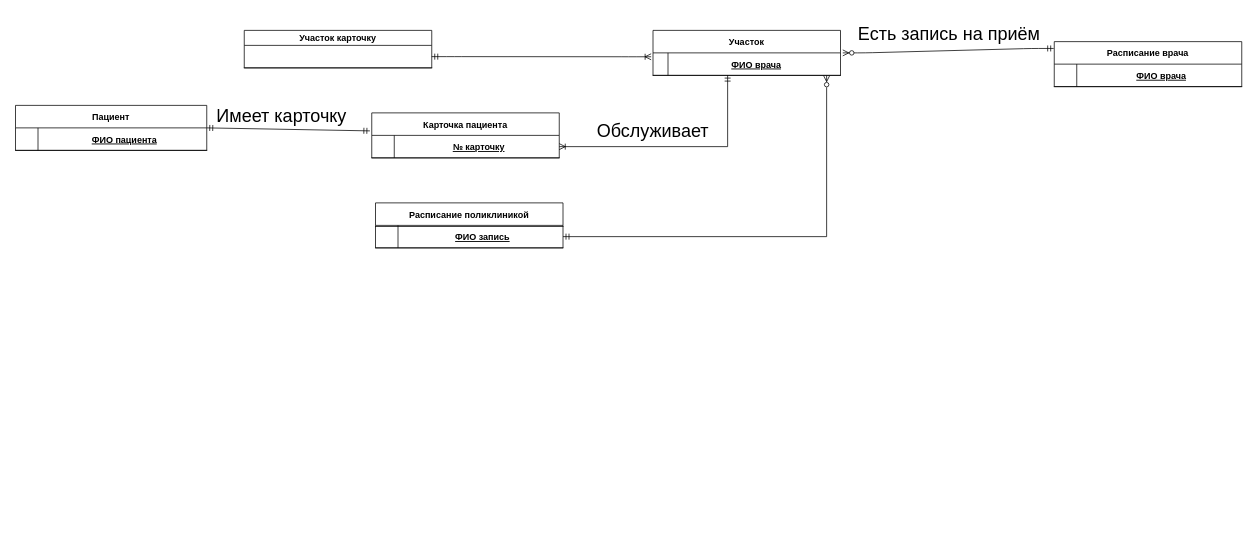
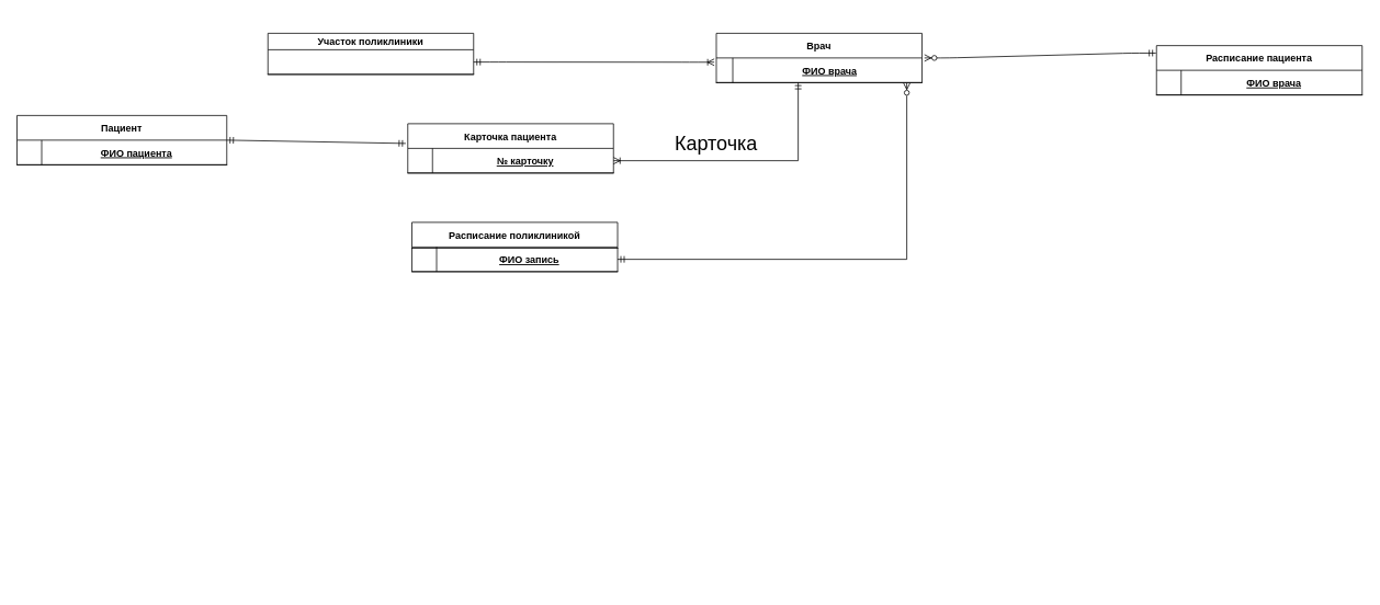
  <mxCell id="0" />
  <mxCell id="1" parent="0" />
  <mxCell id="2" value="" style="edgeStyle=entityRelationEdgeStyle;endArrow=ERoneToMany;startArrow=ERmandOne;endFill=0;startFill=0;entryX=-0.01;entryY=0.173;entryDx=0;entryDy=0;entryPerimeter=0;" parent="1" source="5" target="30" edge="1"><mxGeometry width="100" height="100" relative="1" as="geometry"><mxPoint x="785" y="720" as="sourcePoint" /><mxPoint x="885" y="620" as="targetPoint" /></mxGeometry></mxCell>
  <mxCell id="3" value="" style="edgeStyle=entityRelationEdgeStyle;endArrow=ERzeroToMany;startArrow=ERmandOne;endFill=1;startFill=0;entryX=1.012;entryY=0;entryDx=0;entryDy=0;entryPerimeter=0;exitX=-0.003;exitY=0.152;exitDx=0;exitDy=0;exitPerimeter=0;" parent="1" source="39" target="30" edge="1"><mxGeometry width="100" height="100" relative="1" as="geometry"><mxPoint x="1310" y="250" as="sourcePoint" /><mxPoint x="1275" y="190" as="targetPoint" /></mxGeometry></mxCell>
- <mxCell id="4" value="Участок карточку" style="shape=table;startSize=20;container=1;collapsible=1;childLayout=tableLayout;fixedRows=1;rowLines=0;fontStyle=1;align=center;resizeLast=1;" parent="1" vertex="1"><mxGeometry x="325" y="40" width="250" height="50" as="geometry" /></mxCell>
+ <mxCell id="4" value="Участок поликлиники" style="shape=table;startSize=20;container=1;collapsible=1;childLayout=tableLayout;fixedRows=1;rowLines=0;fontStyle=1;align=center;resizeLast=1;" parent="1" vertex="1"><mxGeometry x="325" y="40" width="250" height="50" as="geometry" /></mxCell>
  <mxCell id="5" value="" style="shape=partialRectangle;collapsible=0;dropTarget=0;pointerEvents=0;fillColor=none;points=[[0,0.5],[1,0.5]];portConstraint=eastwest;top=0;left=0;right=0;bottom=1;" parent="4" vertex="1"><mxGeometry y="20" width="250" height="30" as="geometry" /></mxCell>
  <mxCell id="6" value="" style="shape=partialRectangle;overflow=hidden;connectable=0;fillColor=none;top=0;left=0;bottom=0;right=0;fontStyle=1;" parent="5" vertex="1"><mxGeometry width="20" height="30" as="geometry"><mxRectangle width="20" height="30" as="alternateBounds" /></mxGeometry></mxCell>
  <mxCell id="7" value="" style="group" parent="1" vertex="1" connectable="0"><mxGeometry x="495" y="150" width="260" height="530" as="geometry" /></mxCell>
  <mxCell id="8" value="" style="group" parent="7" vertex="1" connectable="0"><mxGeometry width="255" height="300" as="geometry" /></mxCell>
  <mxCell id="9" value="Карточка пациента" style="shape=table;startSize=30;container=1;collapsible=1;childLayout=tableLayout;fixedRows=1;rowLines=0;fontStyle=1;align=center;resizeLast=1;" parent="8" vertex="1"><mxGeometry width="250" height="60" as="geometry" /></mxCell>
  <mxCell id="10" value="" style="shape=partialRectangle;collapsible=0;dropTarget=0;pointerEvents=0;fillColor=none;points=[[0,0.5],[1,0.5]];portConstraint=eastwest;top=0;left=0;right=0;bottom=1;" parent="9" vertex="1"><mxGeometry y="30" width="250" height="30" as="geometry" /></mxCell>
  <mxCell id="11" value="" style="shape=partialRectangle;overflow=hidden;connectable=0;fillColor=none;top=0;left=0;bottom=0;right=0;fontStyle=1;" parent="10" vertex="1"><mxGeometry width="30" height="30" as="geometry"><mxRectangle width="30" height="30" as="alternateBounds" /></mxGeometry></mxCell>
  <mxCell id="12" value="№ карточку" style="shape=partialRectangle;overflow=hidden;connectable=0;fillColor=none;top=0;left=0;bottom=0;right=0;align=center;spacingLeft=6;fontStyle=5;" parent="10" vertex="1"><mxGeometry x="30" width="220" height="30" as="geometry"><mxRectangle width="220" height="30" as="alternateBounds" /></mxGeometry></mxCell>
  <mxCell id="13" value="" style="group" parent="8" vertex="1" connectable="0"><mxGeometry x="5" y="120" width="250" height="60" as="geometry" /></mxCell>
  <mxCell id="14" value="" style="group" parent="13" vertex="1" connectable="0"><mxGeometry width="250" height="60" as="geometry" /></mxCell>
  <mxCell id="15" value="Расписание поликлиникой" style="shape=table;startSize=30;container=1;collapsible=1;childLayout=tableLayout;fixedRows=1;rowLines=0;fontStyle=1;align=center;resizeLast=1;" parent="14" vertex="1"><mxGeometry width="250" height="60" as="geometry" /></mxCell>
  <mxCell id="16" value="" style="shape=partialRectangle;collapsible=0;dropTarget=0;pointerEvents=0;fillColor=none;points=[[0,0.5],[1,0.5]];portConstraint=eastwest;top=0;left=0;right=0;bottom=1;" parent="15" vertex="1"><mxGeometry y="30" width="250" height="30" as="geometry" /></mxCell>
  <mxCell id="17" value="" style="shape=partialRectangle;overflow=hidden;connectable=0;fillColor=none;top=0;left=0;bottom=0;right=0;fontStyle=1;" parent="16" vertex="1"><mxGeometry width="30" height="30" as="geometry"><mxRectangle width="30" height="30" as="alternateBounds" /></mxGeometry></mxCell>
  <mxCell id="18" value="ФИО запись" style="shape=partialRectangle;overflow=hidden;connectable=0;fillColor=none;top=0;left=0;bottom=0;right=0;align=center;spacingLeft=6;fontStyle=5;" parent="16" vertex="1"><mxGeometry x="30" width="220" height="30" as="geometry"><mxRectangle width="220" height="30" as="alternateBounds" /></mxGeometry></mxCell>
  <mxCell id="19" value="" style="shape=partialRectangle;collapsible=0;dropTarget=0;pointerEvents=0;fillColor=none;points=[[0,0.5],[1,0.5]];portConstraint=eastwest;top=0;left=0;right=0;bottom=1;" parent="14" vertex="1"><mxGeometry y="23.478" width="250" height="8" as="geometry" /></mxCell>
  <mxCell id="20" value="" style="shape=partialRectangle;overflow=hidden;connectable=0;fillColor=none;top=0;left=0;bottom=0;right=0;fontStyle=1;" parent="19" vertex="1"><mxGeometry width="30" height="8" as="geometry"><mxRectangle width="30" height="30" as="alternateBounds" /></mxGeometry></mxCell>
  <mxCell id="21" value="" style="shape=partialRectangle;overflow=hidden;connectable=0;fillColor=none;top=0;left=0;bottom=0;right=0;align=center;spacingLeft=6;fontStyle=5;" parent="19" vertex="1"><mxGeometry x="30" width="220" height="7.826" as="geometry"><mxRectangle width="220" height="30" as="alternateBounds" /></mxGeometry></mxCell>
  <mxCell id="22" value="Пациент" style="shape=table;startSize=30;container=1;collapsible=1;childLayout=tableLayout;fixedRows=1;rowLines=0;fontStyle=1;align=center;resizeLast=1;movable=1;resizable=1;rotatable=1;deletable=1;editable=1;locked=0;connectable=1;" parent="8" vertex="1"><mxGeometry x="-475" y="-10" width="255" height="60" as="geometry" /></mxCell>
  <mxCell id="23" value="" style="shape=partialRectangle;collapsible=0;dropTarget=0;pointerEvents=0;fillColor=none;points=[[0,0.5],[1,0.5]];portConstraint=eastwest;top=0;left=0;right=0;bottom=1;movable=1;resizable=1;rotatable=1;deletable=1;editable=1;locked=0;connectable=1;" parent="22" vertex="1"><mxGeometry y="30" width="255" height="30" as="geometry" /></mxCell>
  <mxCell id="24" value="" style="shape=partialRectangle;overflow=hidden;connectable=1;fillColor=none;top=0;left=0;bottom=0;right=0;fontStyle=1;movable=1;resizable=1;rotatable=1;deletable=1;editable=1;locked=0;" parent="23" vertex="1"><mxGeometry width="30" height="30" as="geometry"><mxRectangle width="30" height="30" as="alternateBounds" /></mxGeometry></mxCell>
  <mxCell id="25" value="ФИО пациента" style="shape=partialRectangle;overflow=hidden;connectable=1;fillColor=none;top=0;left=0;bottom=0;right=0;align=center;spacingLeft=6;fontStyle=5;movable=1;resizable=1;rotatable=1;deletable=1;editable=1;locked=0;" parent="23" vertex="1"><mxGeometry x="30" width="225" height="30" as="geometry"><mxRectangle width="225" height="30" as="alternateBounds" /></mxGeometry></mxCell>
  <mxCell id="26" style="rounded=0;orthogonalLoop=1;jettySize=auto;html=1;fontFamily=Helvetica;fontSize=12;fontColor=default;endArrow=ERmandOne;endFill=0;exitX=1;exitY=0;exitDx=0;exitDy=0;startArrow=ERmandOne;startFill=0;entryX=-0.01;entryY=-0.2;entryDx=0;entryDy=0;entryPerimeter=0;" parent="8" source="25" target="10" edge="1"><mxGeometry relative="1" as="geometry"><mxPoint x="250" y="285" as="targetPoint" /></mxGeometry></mxCell>
  <mxCell id="27" value="" style="group" parent="1" vertex="1" connectable="0"><mxGeometry x="895" y="360" width="250" height="160" as="geometry" /></mxCell>
  <mxCell id="28" value="" style="group" parent="27" vertex="1" connectable="0"><mxGeometry width="250" height="160" as="geometry" /></mxCell>
- <mxCell id="29" value="Участок" style="shape=table;startSize=30;container=1;collapsible=1;childLayout=tableLayout;fixedRows=1;rowLines=0;fontStyle=1;align=center;resizeLast=1;" parent="28" vertex="1"><mxGeometry x="-25" y="-320" width="250" height="60" as="geometry" /></mxCell>
+ <mxCell id="29" value="Врач" style="shape=table;startSize=30;container=1;collapsible=1;childLayout=tableLayout;fixedRows=1;rowLines=0;fontStyle=1;align=center;resizeLast=1;" parent="28" vertex="1"><mxGeometry x="-25" y="-320" width="250" height="60" as="geometry" /></mxCell>
  <mxCell id="30" value="" style="shape=partialRectangle;collapsible=0;dropTarget=0;pointerEvents=0;fillColor=none;points=[[0,0.5],[1,0.5]];portConstraint=eastwest;top=0;left=0;right=0;bottom=1;" parent="29" vertex="1"><mxGeometry y="30" width="250" height="30" as="geometry" /></mxCell>
  <mxCell id="31" value="" style="shape=partialRectangle;overflow=hidden;connectable=0;fillColor=none;top=0;left=0;bottom=0;right=0;fontStyle=1;" parent="30" vertex="1"><mxGeometry width="20" height="30" as="geometry"><mxRectangle width="20" height="30" as="alternateBounds" /></mxGeometry></mxCell>
  <mxCell id="32" value="ФИО врача" style="shape=partialRectangle;overflow=hidden;connectable=0;fillColor=none;top=0;left=0;bottom=0;right=0;align=center;spacingLeft=6;fontStyle=5;" parent="30" vertex="1"><mxGeometry x="20" width="230" height="30" as="geometry"><mxRectangle width="230" height="30" as="alternateBounds" /></mxGeometry></mxCell>
  <mxCell id="33" value="" style="shape=partialRectangle;overflow=hidden;connectable=0;fillColor=none;top=0;left=0;bottom=0;right=0;align=center;spacingLeft=6;fontStyle=5;" parent="28" vertex="1"><mxGeometry x="5" y="-181.998" width="220" height="20.87" as="geometry"><mxRectangle width="220" height="30" as="alternateBounds" /></mxGeometry></mxCell>
  <mxCell id="34" value="" style="shape=partialRectangle;overflow=hidden;connectable=0;fillColor=none;top=0;left=0;bottom=0;right=0;fontStyle=1;" parent="28" vertex="1"><mxGeometry x="-25" y="-182" width="20" height="20.87" as="geometry"><mxRectangle width="30" height="30" as="alternateBounds" /></mxGeometry></mxCell>
- <mxCell id="35" value="&lt;font style=&quot;font-size: 24px;&quot;&gt;Обслуживает&lt;/font&gt;" style="text;html=1;strokeColor=none;fillColor=none;align=center;verticalAlign=middle;whiteSpace=wrap;rounded=0;fontSize=12;fontFamily=Helvetica;fontColor=default;" parent="28" vertex="1"><mxGeometry x="-120" y="-211.13" width="190" height="50" as="geometry" /></mxCell>
+ <mxCell id="35" value="&lt;font style=&quot;font-size: 24px;&quot;&gt;Карточка&lt;/font&gt;" style="text;html=1;strokeColor=none;fillColor=none;align=center;verticalAlign=middle;whiteSpace=wrap;rounded=0;fontSize=12;fontFamily=Helvetica;fontColor=default;" parent="28" vertex="1"><mxGeometry x="-120" y="-211.13" width="190" height="50" as="geometry" /></mxCell>
  <mxCell id="36" value="" style="group" parent="1" vertex="1" connectable="0"><mxGeometry x="875" y="540" width="250" height="173.65" as="geometry" /></mxCell>
  <mxCell id="37" value="" style="group" parent="1" vertex="1" connectable="0"><mxGeometry x="1195" y="340" width="250" height="180" as="geometry" /></mxCell>
  <mxCell id="38" value="" style="group" parent="37" vertex="1" connectable="0"><mxGeometry width="250" height="150" as="geometry" /></mxCell>
- <mxCell id="39" value="Расписание врача" style="shape=table;startSize=30;container=1;collapsible=1;childLayout=tableLayout;fixedRows=1;rowLines=0;fontStyle=1;align=center;resizeLast=1;" parent="38" vertex="1"><mxGeometry x="210" y="-285" width="250" height="60" as="geometry" /></mxCell>
+ <mxCell id="39" value="Расписание пациента" style="shape=table;startSize=30;container=1;collapsible=1;childLayout=tableLayout;fixedRows=1;rowLines=0;fontStyle=1;align=center;resizeLast=1;" parent="38" vertex="1"><mxGeometry x="210" y="-285" width="250" height="60" as="geometry" /></mxCell>
  <mxCell id="40" value="" style="shape=partialRectangle;collapsible=0;dropTarget=0;pointerEvents=0;fillColor=none;points=[[0,0.5],[1,0.5]];portConstraint=eastwest;top=0;left=0;right=0;bottom=1;" parent="39" vertex="1"><mxGeometry y="30" width="250" height="30" as="geometry" /></mxCell>
  <mxCell id="41" value="" style="shape=partialRectangle;overflow=hidden;connectable=0;fillColor=none;top=0;left=0;bottom=0;right=0;fontStyle=1;" parent="40" vertex="1"><mxGeometry width="30" height="30" as="geometry"><mxRectangle width="30" height="30" as="alternateBounds" /></mxGeometry></mxCell>
  <mxCell id="42" value="ФИО врача" style="shape=partialRectangle;overflow=hidden;connectable=0;fillColor=none;top=0;left=0;bottom=0;right=0;align=center;spacingLeft=6;fontStyle=5;" parent="40" vertex="1"><mxGeometry x="30" width="220" height="30" as="geometry"><mxRectangle width="220" height="30" as="alternateBounds" /></mxGeometry></mxCell>
  <mxCell id="43" style="edgeStyle=orthogonalEdgeStyle;rounded=0;orthogonalLoop=1;jettySize=auto;html=1;entryX=1;entryY=0.5;entryDx=0;entryDy=0;fontFamily=Helvetica;fontSize=12;fontColor=default;endArrow=ERoneToMany;endFill=0;startArrow=ERmandOne;startFill=0;exitX=0.398;exitY=0.987;exitDx=0;exitDy=0;exitPerimeter=0;" parent="1" source="30" target="10" edge="1"><mxGeometry relative="1" as="geometry"><mxPoint x="745" y="375" as="targetPoint" /></mxGeometry></mxCell>
  <mxCell id="44" style="edgeStyle=orthogonalEdgeStyle;rounded=0;orthogonalLoop=1;jettySize=auto;html=1;entryX=0.926;entryY=1.013;entryDx=0;entryDy=0;entryPerimeter=0;fontFamily=Helvetica;fontSize=12;fontColor=default;endArrow=ERzeroToMany;endFill=0;startArrow=ERmandOne;startFill=0;" parent="1" source="16" target="30" edge="1"><mxGeometry relative="1" as="geometry" /></mxCell>
- <mxCell id="45" value="&lt;font style=&quot;font-size: 24px;&quot;&gt;Имеет карточку&lt;/font&gt;" style="text;html=1;strokeColor=none;fillColor=none;align=center;verticalAlign=middle;whiteSpace=wrap;rounded=0;fontSize=12;fontFamily=Helvetica;fontColor=default;" parent="1" vertex="1"><mxGeometry x="275" y="130" width="200" height="50" as="geometry" /></mxCell>
- <mxCell id="46" value="&lt;font style=&quot;font-size: 24px;&quot;&gt;Есть запись на приём&lt;/font&gt;" style="text;html=1;strokeColor=none;fillColor=none;align=center;verticalAlign=middle;whiteSpace=wrap;rounded=0;fontSize=12;fontFamily=Helvetica;fontColor=default;" parent="1" vertex="1"><mxGeometry x="1125" y="20" width="280" height="50" as="geometry" /></mxCell>
